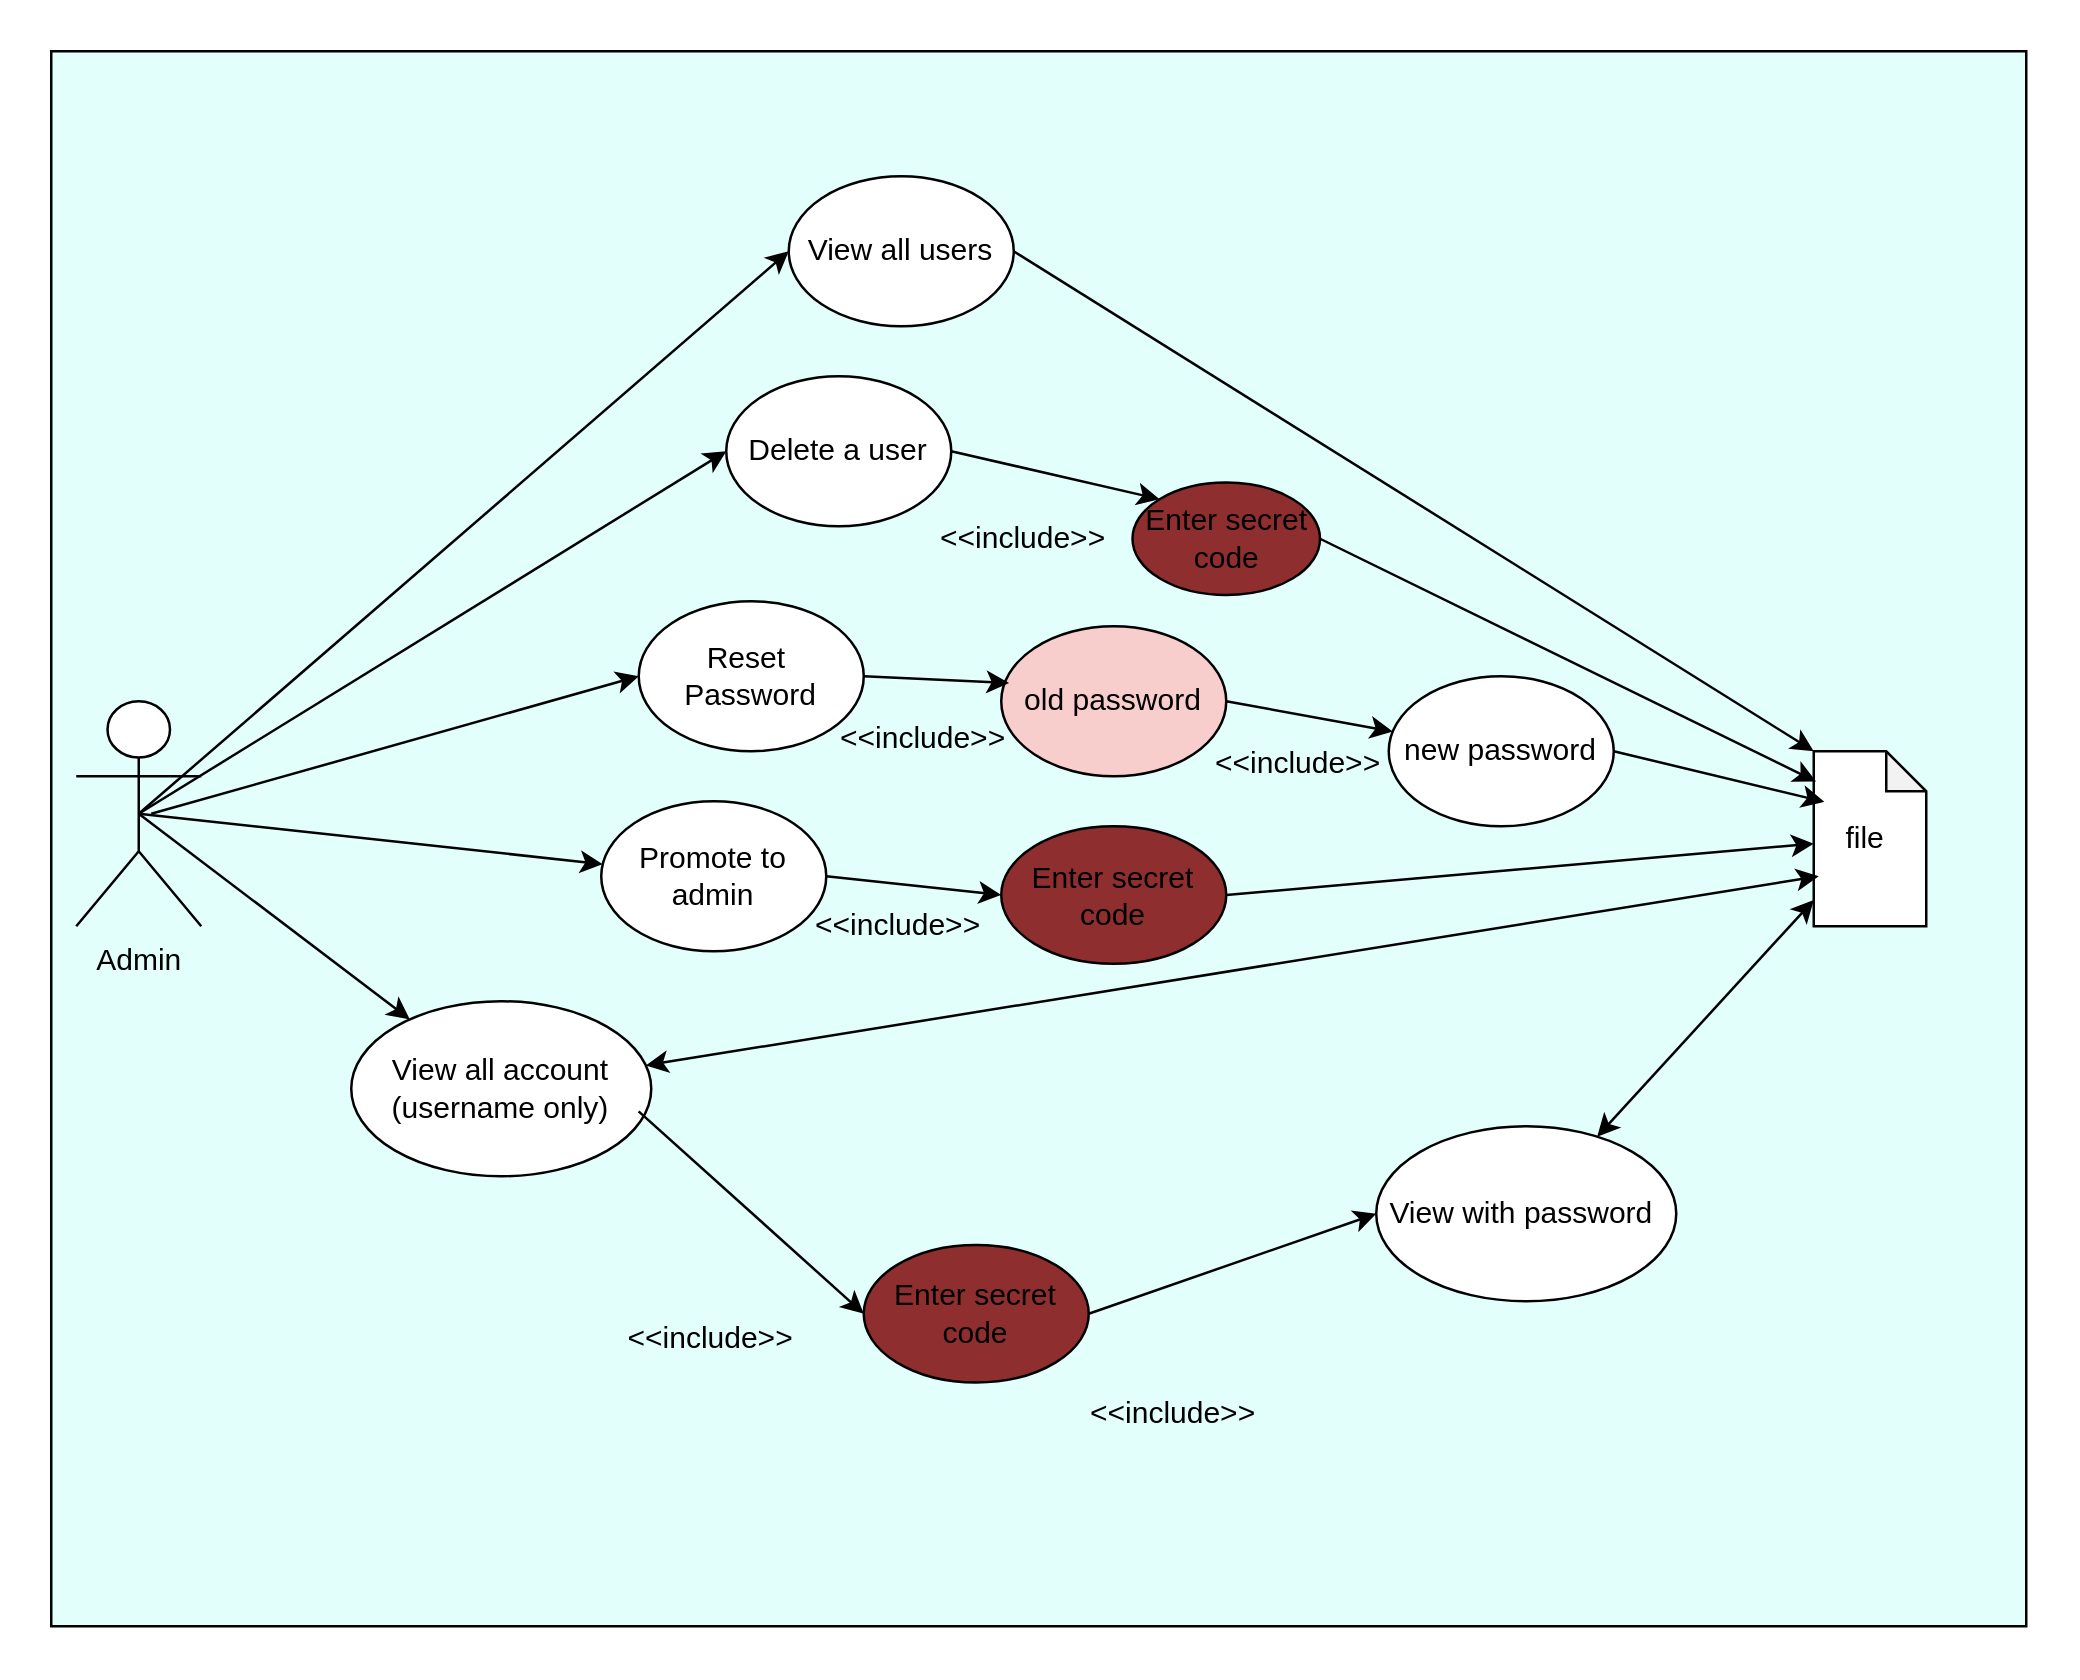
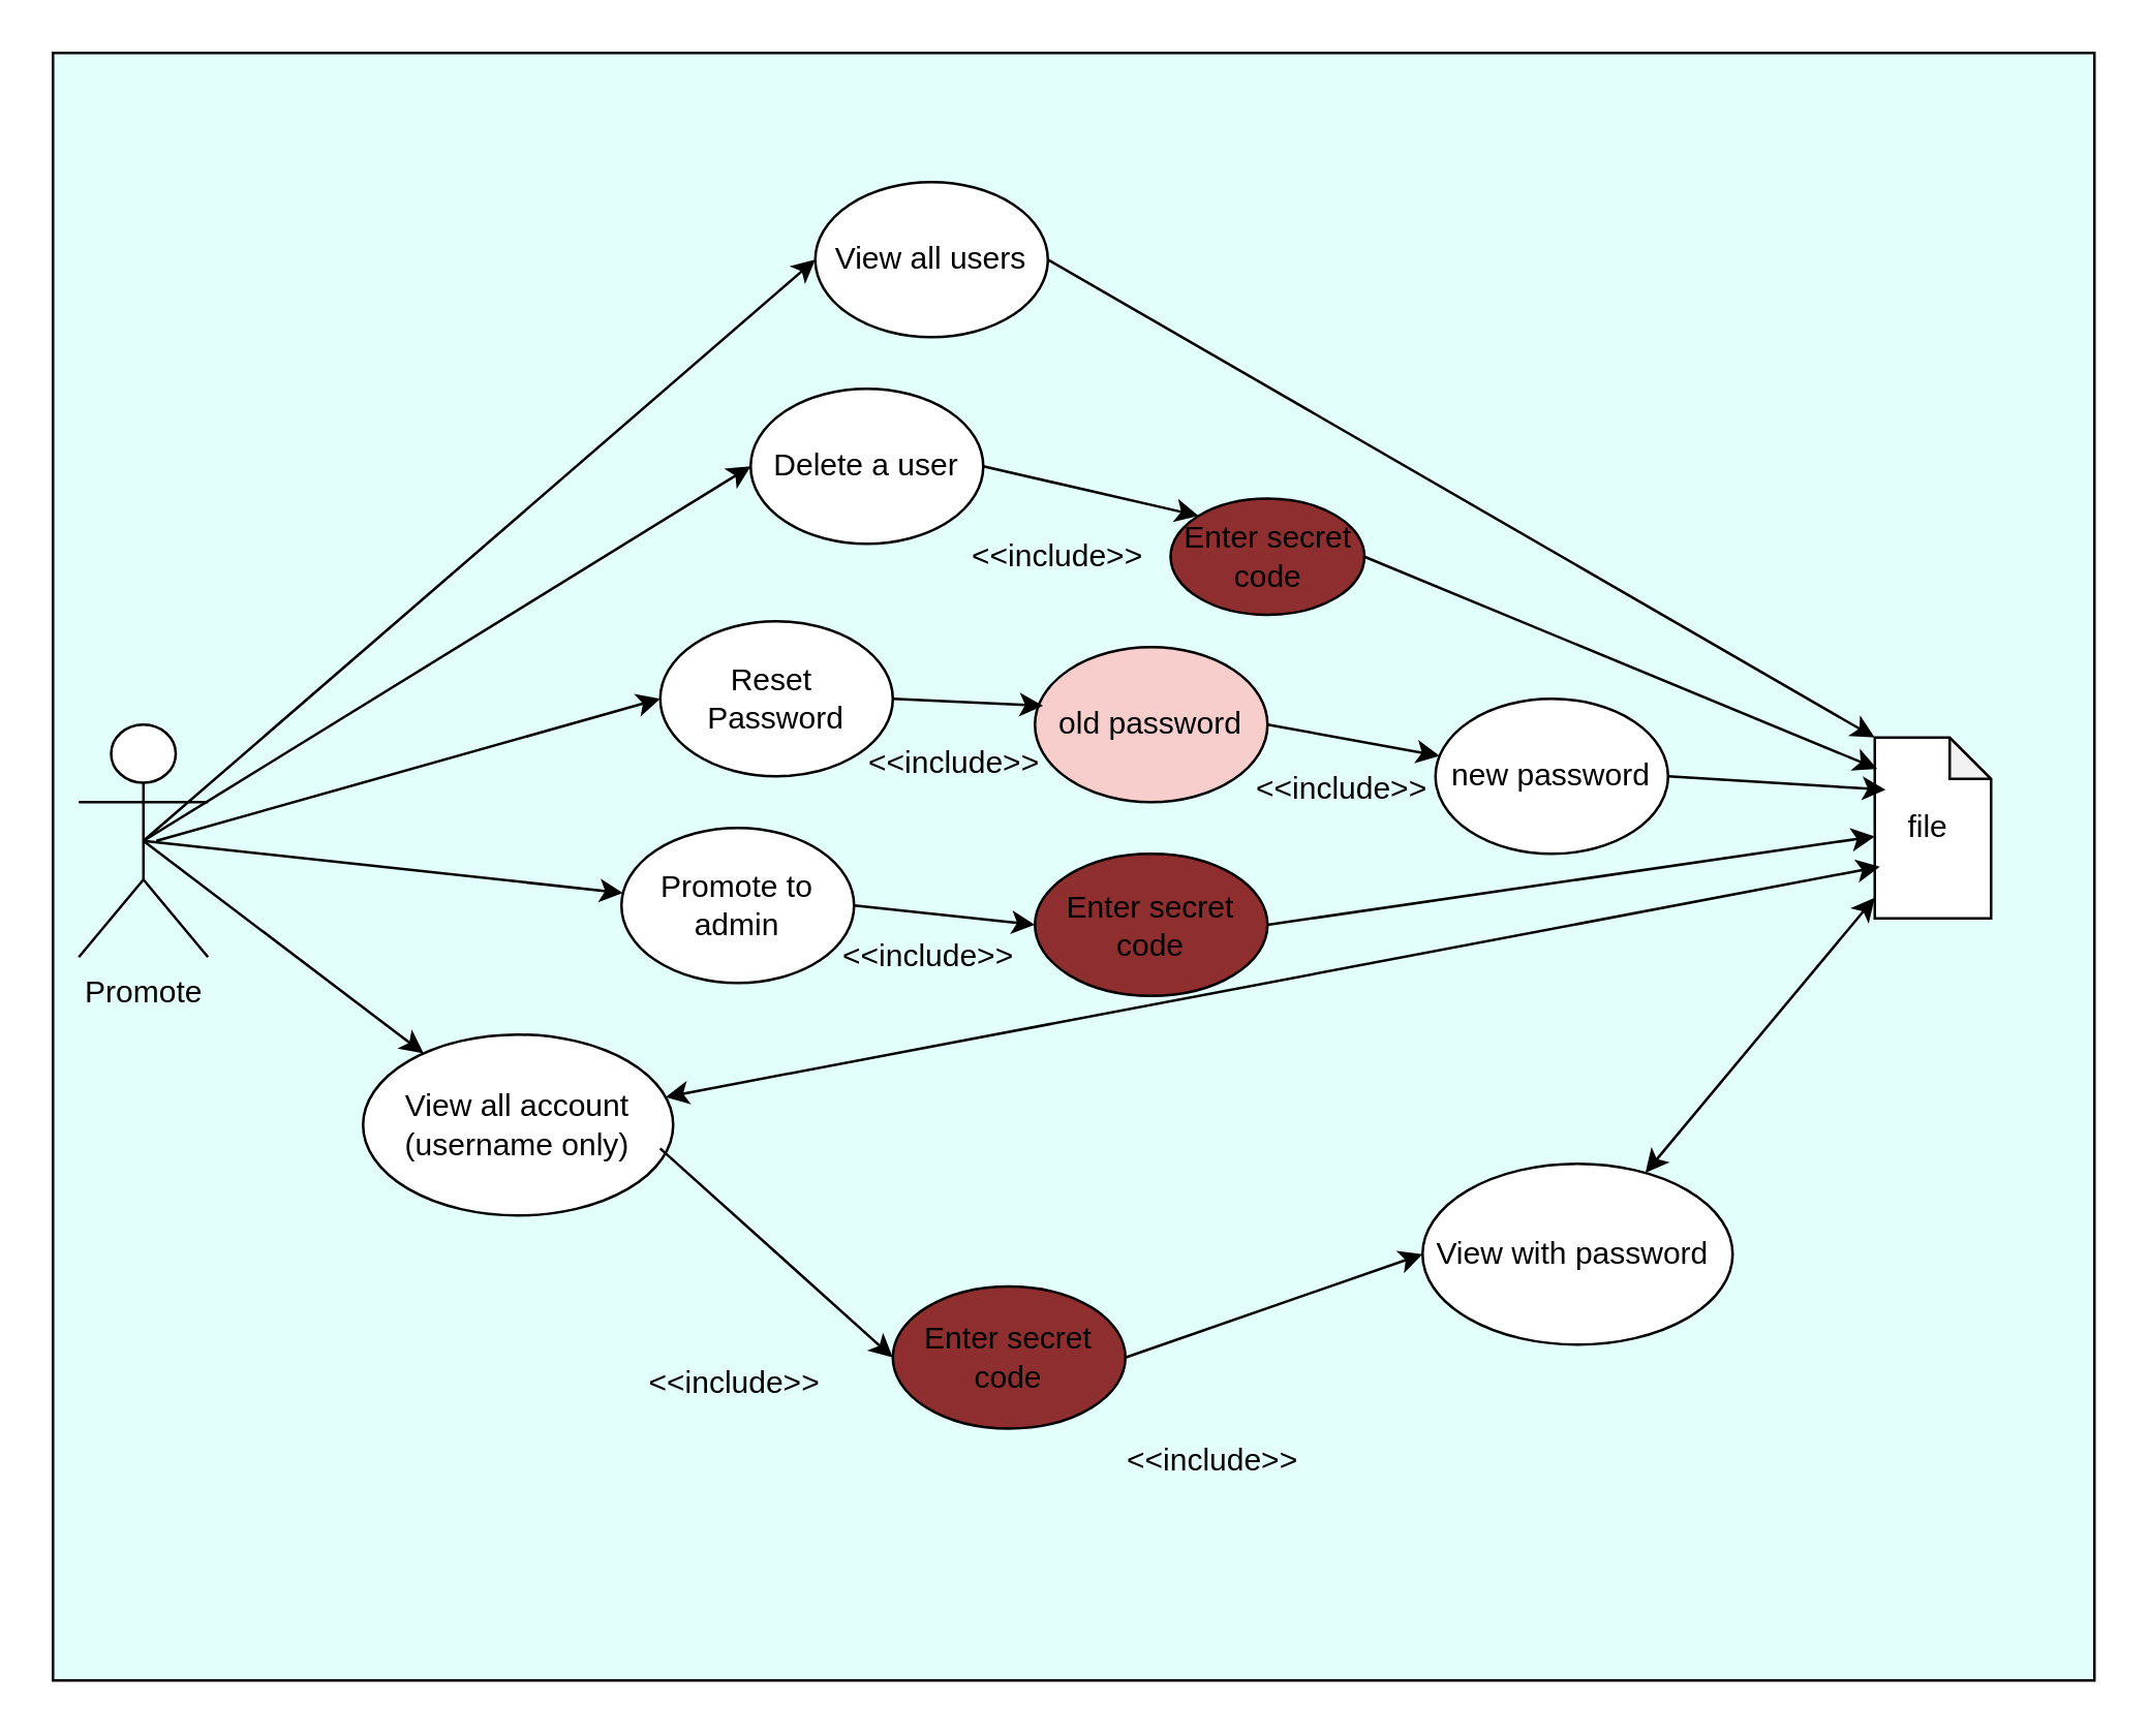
  <mxCell id="0" />
  <mxCell id="1" parent="0" />
  <mxCell id="2" value="" style="rounded=0;whiteSpace=wrap;html=1;fillColor=#E3FFFC;" parent="1" vertex="1"><mxGeometry x="20" y="20" width="790" height="630" as="geometry" /></mxCell>
  <mxCell id="3" style="edgeStyle=none;html=1;exitX=0.5;exitY=0.5;exitDx=0;exitDy=0;exitPerimeter=0;entryX=0;entryY=0.5;entryDx=0;entryDy=0;" parent="1" source="6" target="12" edge="1"><mxGeometry relative="1" as="geometry" /></mxCell>
  <mxCell id="4" style="edgeStyle=none;html=1;entryX=0;entryY=0.5;entryDx=0;entryDy=0;" parent="1" target="16" edge="1"><mxGeometry relative="1" as="geometry"><mxPoint x="60" y="325" as="sourcePoint" /></mxGeometry></mxCell>
  <mxCell id="5" style="edgeStyle=none;html=1;exitX=0.5;exitY=0.5;exitDx=0;exitDy=0;exitPerimeter=0;" parent="1" source="6" target="24" edge="1"><mxGeometry relative="1" as="geometry" /></mxCell>
- <mxCell id="6" value="Admin&lt;div&gt;&lt;br&gt;&lt;/div&gt;" style="shape=umlActor;verticalLabelPosition=bottom;verticalAlign=top;html=1;outlineConnect=0;" parent="1" vertex="1"><mxGeometry x="30" y="280" width="50" height="90" as="geometry" /></mxCell>
+ <mxCell id="6" value="Promote&lt;div&gt;&lt;br&gt;&lt;/div&gt;" style="shape=umlActor;verticalLabelPosition=bottom;verticalAlign=top;html=1;outlineConnect=0;" parent="1" vertex="1"><mxGeometry x="30" y="280" width="50" height="90" as="geometry" /></mxCell>
  <mxCell id="7" value="" style="endArrow=classic;html=1;exitX=0.5;exitY=0.5;exitDx=0;exitDy=0;exitPerimeter=0;entryX=0;entryY=0.5;entryDx=0;entryDy=0;" parent="1" source="6" target="8" edge="1"><mxGeometry width="50" height="50" relative="1" as="geometry"><mxPoint x="230" y="330" as="sourcePoint" /><mxPoint x="250" y="200" as="targetPoint" /></mxGeometry></mxCell>
  <mxCell id="8" value="View all users" style="ellipse;whiteSpace=wrap;html=1;" parent="1" vertex="1"><mxGeometry x="315" y="70" width="90" height="60" as="geometry" /></mxCell>
- <mxCell id="9" value="file&amp;nbsp;" style="shape=note;whiteSpace=wrap;html=1;backgroundOutline=1;darkOpacity=0.05;size=16;" parent="1" vertex="1"><mxGeometry x="725" y="300" width="45" height="70" as="geometry" /></mxCell>
+ <mxCell id="9" value="file&amp;nbsp;" style="shape=note;whiteSpace=wrap;html=1;backgroundOutline=1;darkOpacity=0.05;size=16;" parent="1" vertex="1"><mxGeometry x="725" y="285" width="45" height="70" as="geometry" /></mxCell>
  <mxCell id="10" style="edgeStyle=none;html=1;exitX=1;exitY=0.5;exitDx=0;exitDy=0;entryX=0;entryY=0;entryDx=0;entryDy=0;entryPerimeter=0;" parent="1" source="8" target="9" edge="1"><mxGeometry relative="1" as="geometry" /></mxCell>
  <mxCell id="11" style="edgeStyle=none;html=1;exitX=1;exitY=0.5;exitDx=0;exitDy=0;entryX=0;entryY=0;entryDx=0;entryDy=0;" parent="1" source="12" target="13" edge="1"><mxGeometry relative="1" as="geometry" /></mxCell>
  <mxCell id="12" value="Delete a user" style="ellipse;whiteSpace=wrap;html=1;" parent="1" vertex="1"><mxGeometry x="290" y="150" width="90" height="60" as="geometry" /></mxCell>
  <mxCell id="13" value="Enter secret code" style="ellipse;whiteSpace=wrap;html=1;fillColor=#8F2E2E;" parent="1" vertex="1"><mxGeometry x="452.5" y="192.5" width="75" height="45" as="geometry" /></mxCell>
  <mxCell id="14" style="edgeStyle=none;html=1;exitX=1;exitY=0.5;exitDx=0;exitDy=0;entryX=0.021;entryY=0.173;entryDx=0;entryDy=0;entryPerimeter=0;" parent="1" source="13" target="9" edge="1"><mxGeometry relative="1" as="geometry" /></mxCell>
  <mxCell id="15" value="&amp;lt;&amp;lt;include&amp;gt;&amp;gt;" style="text;strokeColor=none;fillColor=none;align=left;verticalAlign=middle;spacingLeft=4;spacingRight=4;overflow=hidden;points=[[0,0.5],[1,0.5]];portConstraint=eastwest;rotatable=0;whiteSpace=wrap;html=1;" parent="1" vertex="1"><mxGeometry x="370" y="200" width="80" height="30" as="geometry" /></mxCell>
  <mxCell id="16" value="Reset&amp;nbsp;&lt;div&gt;Password&lt;/div&gt;" style="ellipse;whiteSpace=wrap;html=1;" parent="1" vertex="1"><mxGeometry x="255" y="240" width="90" height="60" as="geometry" /></mxCell>
  <mxCell id="17" style="edgeStyle=none;html=1;exitX=1;exitY=0.5;exitDx=0;exitDy=0;" parent="1" source="18" target="20" edge="1"><mxGeometry relative="1" as="geometry" /></mxCell>
  <mxCell id="18" value="old password" style="ellipse;whiteSpace=wrap;html=1;fillColor=#f8cecc;" parent="1" vertex="1"><mxGeometry x="400" y="250" width="90" height="60" as="geometry" /></mxCell>
  <mxCell id="19" style="edgeStyle=none;html=1;exitX=1;exitY=0.5;exitDx=0;exitDy=0;entryX=0.035;entryY=0.378;entryDx=0;entryDy=0;entryPerimeter=0;" parent="1" source="16" target="18" edge="1"><mxGeometry relative="1" as="geometry" /></mxCell>
  <mxCell id="20" value="new password" style="ellipse;whiteSpace=wrap;html=1;" parent="1" vertex="1"><mxGeometry x="555" y="270" width="90" height="60" as="geometry" /></mxCell>
  <mxCell id="21" style="edgeStyle=none;html=1;exitX=1;exitY=0.5;exitDx=0;exitDy=0;entryX=0.094;entryY=0.289;entryDx=0;entryDy=0;entryPerimeter=0;" parent="1" source="20" target="9" edge="1"><mxGeometry relative="1" as="geometry" /></mxCell>
  <mxCell id="22" value="&amp;lt;&amp;lt;include&amp;gt;&amp;gt;" style="text;strokeColor=none;fillColor=none;align=left;verticalAlign=middle;spacingLeft=4;spacingRight=4;overflow=hidden;points=[[0,0.5],[1,0.5]];portConstraint=eastwest;rotatable=0;whiteSpace=wrap;html=1;" parent="1" vertex="1"><mxGeometry x="330" y="280" width="80" height="30" as="geometry" /></mxCell>
  <mxCell id="23" value="&amp;lt;&amp;lt;include&amp;gt;&amp;gt;" style="text;strokeColor=none;fillColor=none;align=left;verticalAlign=middle;spacingLeft=4;spacingRight=4;overflow=hidden;points=[[0,0.5],[1,0.5]];portConstraint=eastwest;rotatable=0;whiteSpace=wrap;html=1;" parent="1" vertex="1"><mxGeometry x="480" y="290" width="80" height="30" as="geometry" /></mxCell>
  <mxCell id="24" value="View all account&lt;div&gt;(username only)&lt;/div&gt;" style="ellipse;whiteSpace=wrap;html=1;" parent="1" vertex="1"><mxGeometry x="140" y="400" width="120" height="70" as="geometry" /></mxCell>
  <mxCell id="25" value="View with password&amp;nbsp;" style="ellipse;whiteSpace=wrap;html=1;" vertex="1" parent="1"><mxGeometry x="550" y="450" width="120" height="70" as="geometry" /></mxCell>
  <mxCell id="26" style="edgeStyle=none;html=1;exitX=0.958;exitY=0.629;exitDx=0;exitDy=0;exitPerimeter=0;entryX=0;entryY=0.5;entryDx=0;entryDy=0;" edge="1" parent="1" source="24" target="27"><mxGeometry relative="1" as="geometry"><mxPoint x="343.5" y="490" as="sourcePoint" /><mxPoint x="400" y="440" as="targetPoint" /></mxGeometry></mxCell>
  <mxCell id="27" value="Enter secret code" style="ellipse;whiteSpace=wrap;html=1;fillColor=#8F2E2E;" vertex="1" parent="1"><mxGeometry x="345" y="497.5" width="90" height="55" as="geometry" /></mxCell>
  <mxCell id="28" style="edgeStyle=none;html=1;exitX=1;exitY=0.5;exitDx=0;exitDy=0;entryX=0;entryY=0.5;entryDx=0;entryDy=0;" edge="1" parent="1" source="27" target="25"><mxGeometry relative="1" as="geometry"><mxPoint x="325" y="414" as="sourcePoint" /><mxPoint x="390" y="468" as="targetPoint" /></mxGeometry></mxCell>
  <mxCell id="29" value="&amp;lt;&amp;lt;include&amp;gt;&amp;gt;" style="text;strokeColor=none;fillColor=none;align=left;verticalAlign=middle;spacingLeft=4;spacingRight=4;overflow=hidden;points=[[0,0.5],[1,0.5]];portConstraint=eastwest;rotatable=0;whiteSpace=wrap;html=1;" vertex="1" parent="1"><mxGeometry x="245" y="520" width="80" height="30" as="geometry" /></mxCell>
  <mxCell id="30" value="&amp;lt;&amp;lt;include&amp;gt;&amp;gt;" style="text;strokeColor=none;fillColor=none;align=left;verticalAlign=middle;spacingLeft=4;spacingRight=4;overflow=hidden;points=[[0,0.5],[1,0.5]];portConstraint=eastwest;rotatable=0;whiteSpace=wrap;html=1;" vertex="1" parent="1"><mxGeometry x="430" y="550" width="80" height="30" as="geometry" /></mxCell>
  <mxCell id="31" value="" style="endArrow=classic;startArrow=classic;html=1;" edge="1" parent="1" source="25" target="9"><mxGeometry width="50" height="50" relative="1" as="geometry"><mxPoint x="310" y="480" as="sourcePoint" /><mxPoint x="360" y="430" as="targetPoint" /></mxGeometry></mxCell>
  <mxCell id="32" value="" style="endArrow=classic;startArrow=classic;html=1;entryX=0.044;entryY=0.714;entryDx=0;entryDy=0;entryPerimeter=0;" edge="1" parent="1" source="24" target="9"><mxGeometry width="50" height="50" relative="1" as="geometry"><mxPoint x="643" y="446" as="sourcePoint" /><mxPoint x="726" y="360" as="targetPoint" /></mxGeometry></mxCell>
  <mxCell id="33" value="Promote to admin" style="ellipse;whiteSpace=wrap;html=1;" vertex="1" parent="1"><mxGeometry x="240" y="320" width="90" height="60" as="geometry" /></mxCell>
  <mxCell id="34" style="edgeStyle=none;html=1;exitX=0.5;exitY=0.5;exitDx=0;exitDy=0;exitPerimeter=0;" edge="1" parent="1" source="6" target="33"><mxGeometry relative="1" as="geometry"><mxPoint x="90" y="320" as="sourcePoint" /><mxPoint x="265" y="280" as="targetPoint" /></mxGeometry></mxCell>
  <mxCell id="35" value="Enter secret code" style="ellipse;whiteSpace=wrap;html=1;fillColor=#8F2E2E;" vertex="1" parent="1"><mxGeometry x="400" y="330" width="90" height="55" as="geometry" /></mxCell>
  <mxCell id="36" style="edgeStyle=none;html=1;exitX=1;exitY=0.5;exitDx=0;exitDy=0;entryX=0;entryY=0.5;entryDx=0;entryDy=0;" edge="1" parent="1" source="33" target="35"><mxGeometry relative="1" as="geometry"><mxPoint x="65" y="335" as="sourcePoint" /><mxPoint x="251" y="355" as="targetPoint" /></mxGeometry></mxCell>
  <mxCell id="37" style="edgeStyle=none;html=1;exitX=1;exitY=0.5;exitDx=0;exitDy=0;" edge="1" parent="1" source="35" target="9"><mxGeometry relative="1" as="geometry"><mxPoint x="340" y="360" as="sourcePoint" /><mxPoint x="410" y="368" as="targetPoint" /></mxGeometry></mxCell>
  <mxCell id="38" value="&amp;lt;&amp;lt;include&amp;gt;&amp;gt;" style="text;strokeColor=none;fillColor=none;align=left;verticalAlign=middle;spacingLeft=4;spacingRight=4;overflow=hidden;points=[[0,0.5],[1,0.5]];portConstraint=eastwest;rotatable=0;whiteSpace=wrap;html=1;" vertex="1" parent="1"><mxGeometry x="320" y="355" width="80" height="30" as="geometry" /></mxCell>
